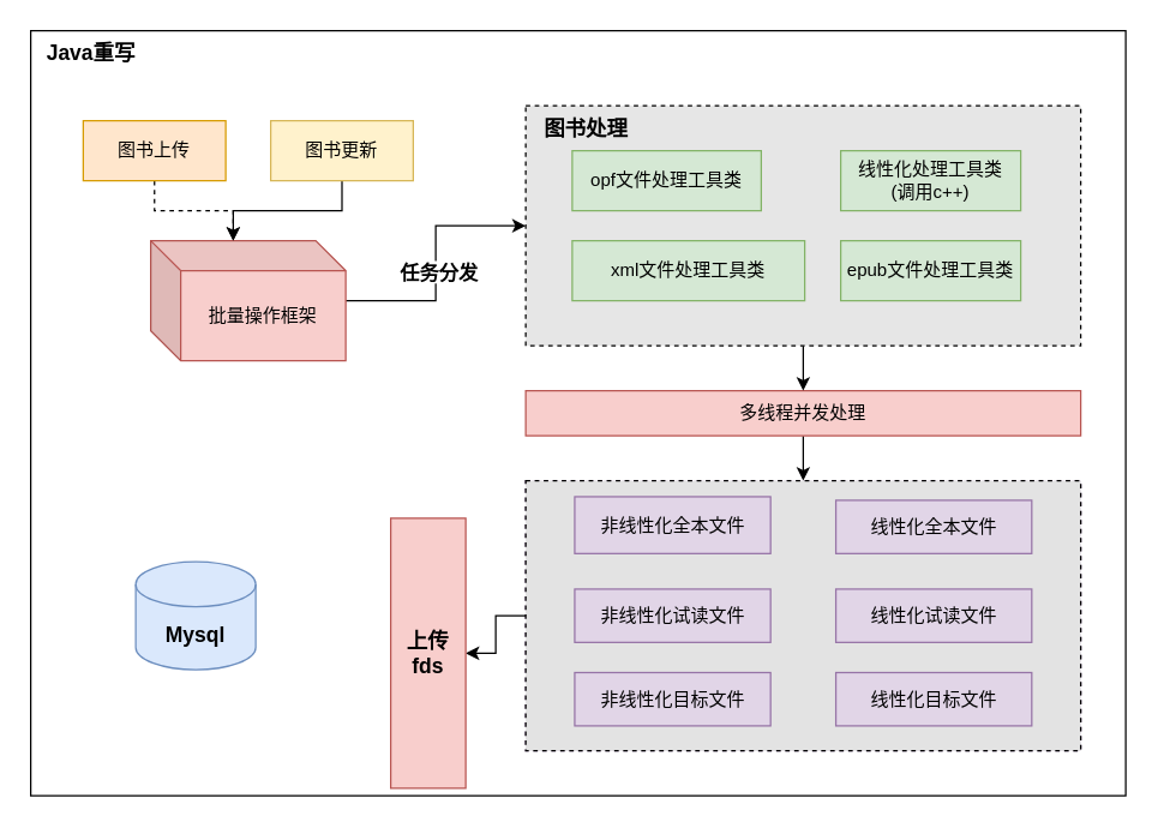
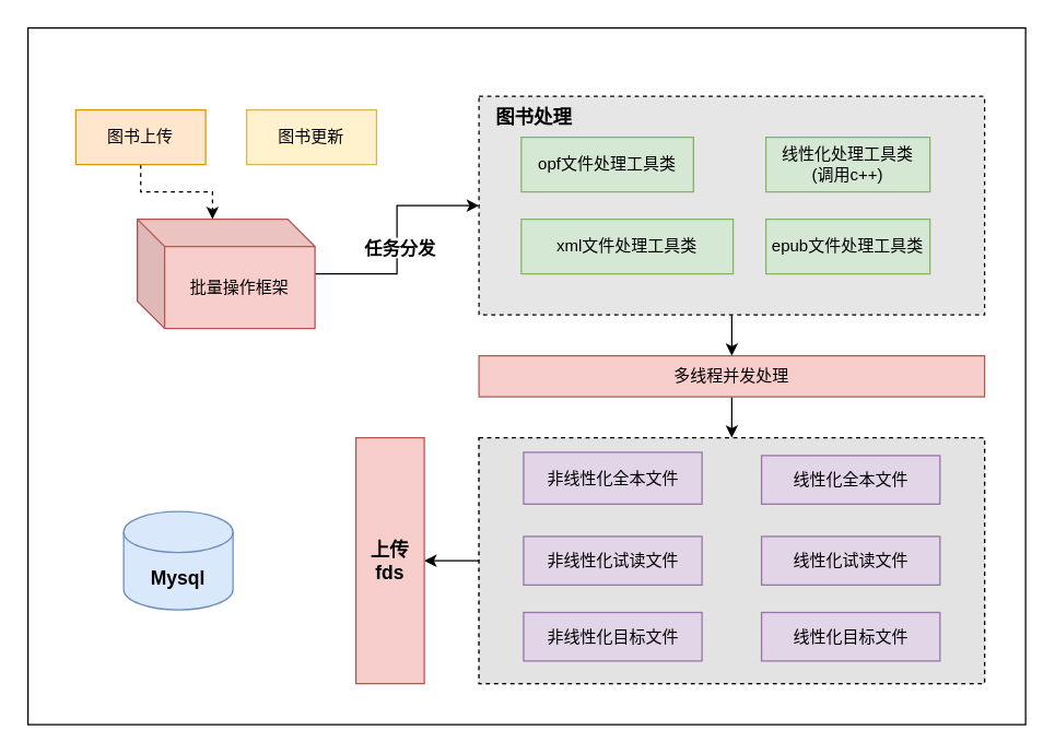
  <mxCell id="0" />
  <mxCell id="1" parent="0" />
  <mxCell id="2" value="" style="rounded=0;whiteSpace=wrap;html=1;" parent="1" vertex="1"><mxGeometry x="20" y="20" width="730" height="510" as="geometry" /></mxCell>
  <mxCell id="3" style="edgeStyle=orthogonalEdgeStyle;rounded=0;orthogonalLoop=1;jettySize=auto;html=1;" parent="1" source="5" target="25" edge="1"><mxGeometry relative="1" as="geometry" /></mxCell>
  <mxCell id="4" value="&lt;b&gt;&lt;font style=&quot;font-size: 13px;&quot;&gt;任务分发&lt;/font&gt;&lt;/b&gt;" style="edgeLabel;html=1;align=center;verticalAlign=middle;resizable=0;points=[];" parent="3" vertex="1" connectable="0"><mxGeometry x="-0.411" y="2" relative="1" as="geometry"><mxPoint x="11" y="-18" as="offset" /></mxGeometry></mxCell>
  <mxCell id="5" value="批量操作框架" style="shape=cube;whiteSpace=wrap;html=1;boundedLbl=1;backgroundOutline=1;darkOpacity=0.05;darkOpacity2=0.1;fillColor=#f8cecc;strokeColor=#b85450;" parent="1" vertex="1"><mxGeometry x="100" y="160" width="130" height="80" as="geometry" /></mxCell>
- <mxCell id="6" value="&lt;b&gt;&lt;font style=&quot;font-size: 14px;&quot;&gt;Java重写&lt;/font&gt;&lt;/b&gt;" style="text;html=1;align=center;verticalAlign=middle;resizable=0;points=[];autosize=1;strokeColor=none;fillColor=none;" parent="1" vertex="1"><mxGeometry x="20" y="20" width="80" height="30" as="geometry" /></mxCell>
  <mxCell id="7" style="edgeStyle=orthogonalEdgeStyle;rounded=0;orthogonalLoop=1;jettySize=auto;html=1;exitX=0.5;exitY=1;exitDx=0;exitDy=0;entryX=0;entryY=0;entryDx=55;entryDy=0;entryPerimeter=0;dashed=1;" edge="1" parent="1" source="8" target="5"><mxGeometry relative="1" as="geometry" /></mxCell>
  <mxCell id="8" value="图书上传" style="rounded=0;whiteSpace=wrap;html=1;fillColor=#ffe6cc;strokeColor=#d79b00;" vertex="1" parent="1"><mxGeometry x="55" y="80" width="95" height="40" as="geometry" /></mxCell>
- <mxCell id="9" style="edgeStyle=orthogonalEdgeStyle;rounded=0;orthogonalLoop=1;jettySize=auto;html=1;exitX=0.5;exitY=1;exitDx=0;exitDy=0;entryX=0;entryY=0;entryDx=55;entryDy=0;entryPerimeter=0;" edge="1" parent="1" source="10" target="5"><mxGeometry relative="1" as="geometry" /></mxCell>
  <mxCell id="10" value="图书更新" style="rounded=0;whiteSpace=wrap;html=1;fillColor=#fff2cc;strokeColor=#d6b656;" vertex="1" parent="1"><mxGeometry x="180" y="80" width="95" height="40" as="geometry" /></mxCell>
  <mxCell id="11" value="" style="group;fillColor=#e1d5e7;strokeColor=#9673a6;dashed=1;container=0;" vertex="1" connectable="0" parent="1"><mxGeometry x="350" y="320" width="370" height="180" as="geometry" /></mxCell>
  <mxCell id="12" style="edgeStyle=orthogonalEdgeStyle;rounded=0;orthogonalLoop=1;jettySize=auto;html=1;exitX=0.5;exitY=1;exitDx=0;exitDy=0;" edge="1" parent="1" source="13" target="16"><mxGeometry relative="1" as="geometry" /></mxCell>
  <mxCell id="13" value="多线程并发处理" style="rounded=0;whiteSpace=wrap;html=1;fillColor=#f8cecc;strokeColor=#b85450;" vertex="1" parent="1"><mxGeometry x="350" y="260" width="370" height="30" as="geometry" /></mxCell>
  <mxCell id="14" style="edgeStyle=orthogonalEdgeStyle;rounded=0;orthogonalLoop=1;jettySize=auto;html=1;exitX=0.5;exitY=1;exitDx=0;exitDy=0;" edge="1" parent="1" source="25" target="13"><mxGeometry relative="1" as="geometry" /></mxCell>
  <mxCell id="15" style="edgeStyle=orthogonalEdgeStyle;rounded=0;orthogonalLoop=1;jettySize=auto;html=1;exitX=0;exitY=0.5;exitDx=0;exitDy=0;" edge="1" parent="1" source="16" target="24"><mxGeometry relative="1" as="geometry" /></mxCell>
  <mxCell id="16" value="" style="rounded=0;whiteSpace=wrap;html=1;fillColor=#E3E3E3;dashed=1;" vertex="1" parent="1"><mxGeometry x="350" y="320" width="370.0" height="180" as="geometry" /></mxCell>
  <mxCell id="17" value="非线性化全本文件" style="rounded=0;whiteSpace=wrap;html=1;fillColor=#e1d5e7;strokeColor=#9673a6;" vertex="1" parent="1"><mxGeometry x="382.647" y="330.658" width="130.588" height="37.895" as="geometry" /></mxCell>
  <mxCell id="18" value="线性化全本文件" style="rounded=0;whiteSpace=wrap;html=1;fillColor=#e1d5e7;strokeColor=#9673a6;" vertex="1" parent="1"><mxGeometry x="556.765" y="333.026" width="130.588" height="35.526" as="geometry" /></mxCell>
  <mxCell id="19" value="非线性化试读文件" style="rounded=0;whiteSpace=wrap;html=1;fillColor=#e1d5e7;strokeColor=#9673a6;" vertex="1" parent="1"><mxGeometry x="382.647" y="392.237" width="130.588" height="35.526" as="geometry" /></mxCell>
  <mxCell id="20" value="线性化试读文件" style="rounded=0;whiteSpace=wrap;html=1;fillColor=#e1d5e7;strokeColor=#9673a6;" vertex="1" parent="1"><mxGeometry x="556.765" y="392.237" width="130.588" height="35.526" as="geometry" /></mxCell>
  <mxCell id="21" value="非线性化目标文件" style="rounded=0;whiteSpace=wrap;html=1;fillColor=#e1d5e7;strokeColor=#9673a6;" vertex="1" parent="1"><mxGeometry x="382.647" y="447.895" width="130.588" height="35.526" as="geometry" /></mxCell>
  <mxCell id="22" value="线性化目标文件" style="rounded=0;whiteSpace=wrap;html=1;fillColor=#e1d5e7;strokeColor=#9673a6;" vertex="1" parent="1"><mxGeometry x="556.765" y="447.895" width="130.588" height="35.526" as="geometry" /></mxCell>
  <mxCell id="23" value="&lt;font style=&quot;font-size: 14px;&quot;&gt;&lt;b&gt;Mysql&lt;/b&gt;&lt;/font&gt;" style="shape=cylinder3;whiteSpace=wrap;html=1;boundedLbl=1;backgroundOutline=1;size=15;fillColor=#dae8fc;strokeColor=#6c8ebf;" vertex="1" parent="1"><mxGeometry x="90" y="374" width="80" height="72" as="geometry" /></mxCell>
- <mxCell id="24" value="&lt;font style=&quot;font-size: 14px;&quot;&gt;&lt;b&gt;上传fds&lt;/b&gt;&lt;/font&gt;" style="rounded=0;whiteSpace=wrap;html=1;fillColor=#f8cecc;strokeColor=#b85450;" vertex="1" parent="1"><mxGeometry x="260" y="345" width="50" height="180" as="geometry" /></mxCell>
+ <mxCell id="24" value="&lt;font style=&quot;font-size: 14px;&quot;&gt;&lt;b&gt;上传fds&lt;/b&gt;&lt;/font&gt;" style="rounded=0;whiteSpace=wrap;html=1;fillColor=#f8cecc;strokeColor=#b85450;" vertex="1" parent="1"><mxGeometry x="260" y="320" width="50" height="180" as="geometry" /></mxCell>
  <mxCell id="25" value="" style="rounded=0;whiteSpace=wrap;html=1;strokeColor=default;dashed=1;fillColor=#E6E6E6;" parent="1" vertex="1"><mxGeometry x="350" y="70" width="370" height="160" as="geometry" /></mxCell>
  <mxCell id="26" value="opf文件处理工具类" style="rounded=0;whiteSpace=wrap;html=1;fillColor=#d5e8d4;strokeColor=#82b366;" parent="1" vertex="1"><mxGeometry x="381" y="100" width="126" height="40" as="geometry" /></mxCell>
  <mxCell id="27" value="线性化处理工具类&lt;br&gt;(调用c++)" style="rounded=0;whiteSpace=wrap;html=1;fillColor=#d5e8d4;strokeColor=#82b366;" parent="1" vertex="1"><mxGeometry x="560" y="100" width="120" height="40" as="geometry" /></mxCell>
  <mxCell id="28" value="xml文件处理工具类" style="rounded=0;whiteSpace=wrap;html=1;fillColor=#d5e8d4;strokeColor=#82b366;" parent="1" vertex="1"><mxGeometry x="381" y="160" width="155" height="40" as="geometry" /></mxCell>
  <mxCell id="29" value="epub文件处理工具类" style="rounded=0;whiteSpace=wrap;html=1;fillColor=#d5e8d4;strokeColor=#82b366;" parent="1" vertex="1"><mxGeometry x="560" y="160" width="120" height="40" as="geometry" /></mxCell>
  <mxCell id="30" value="&lt;b&gt;&lt;font style=&quot;font-size: 14px;&quot;&gt;图书处理&lt;/font&gt;&lt;/b&gt;" style="text;html=1;align=center;verticalAlign=middle;resizable=0;points=[];autosize=1;strokeColor=none;fillColor=none;" vertex="1" parent="1"><mxGeometry x="350" y="70" width="80" height="30" as="geometry" /></mxCell>
